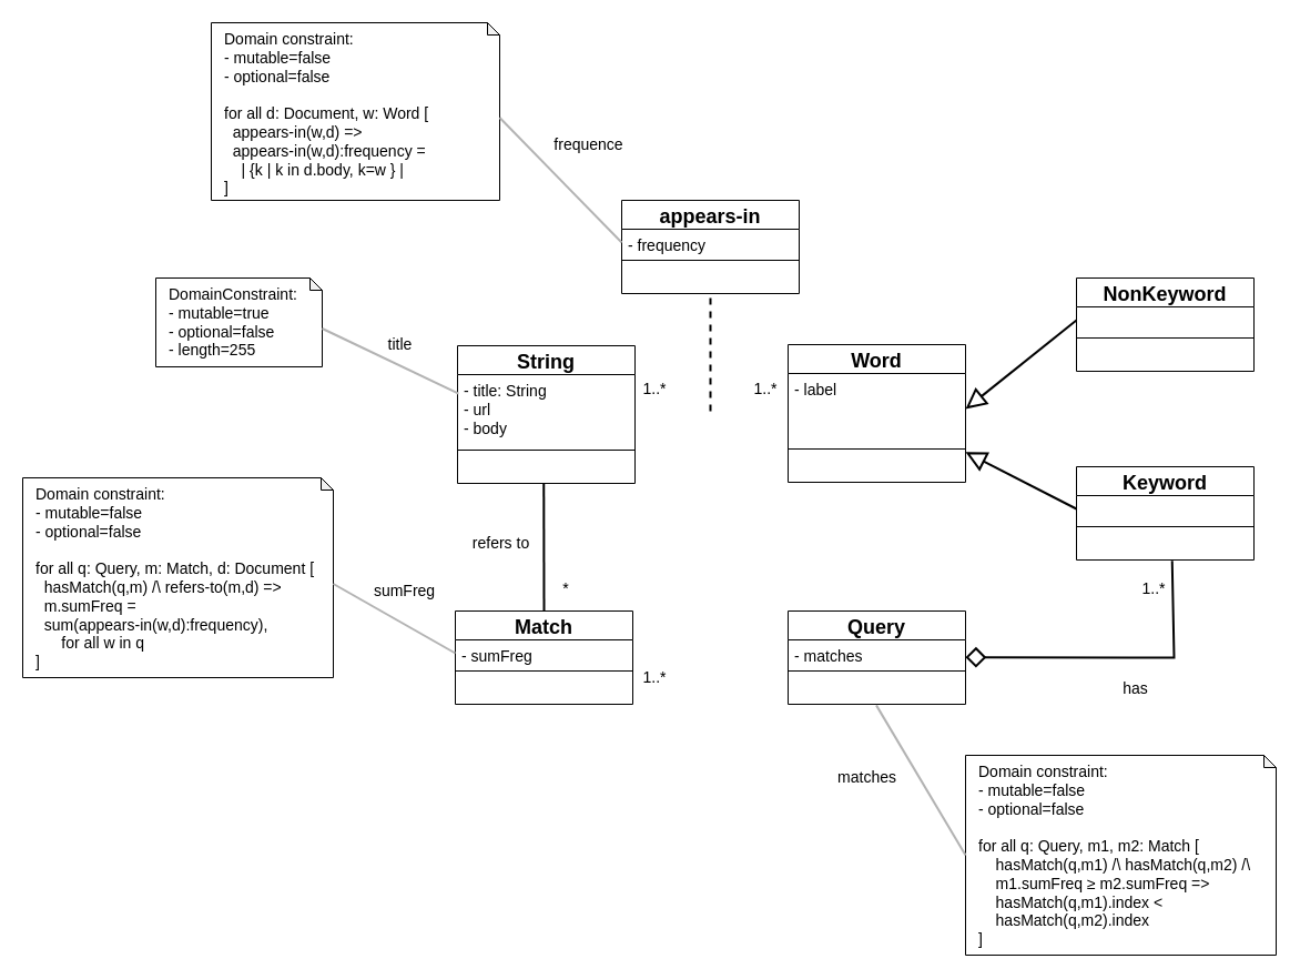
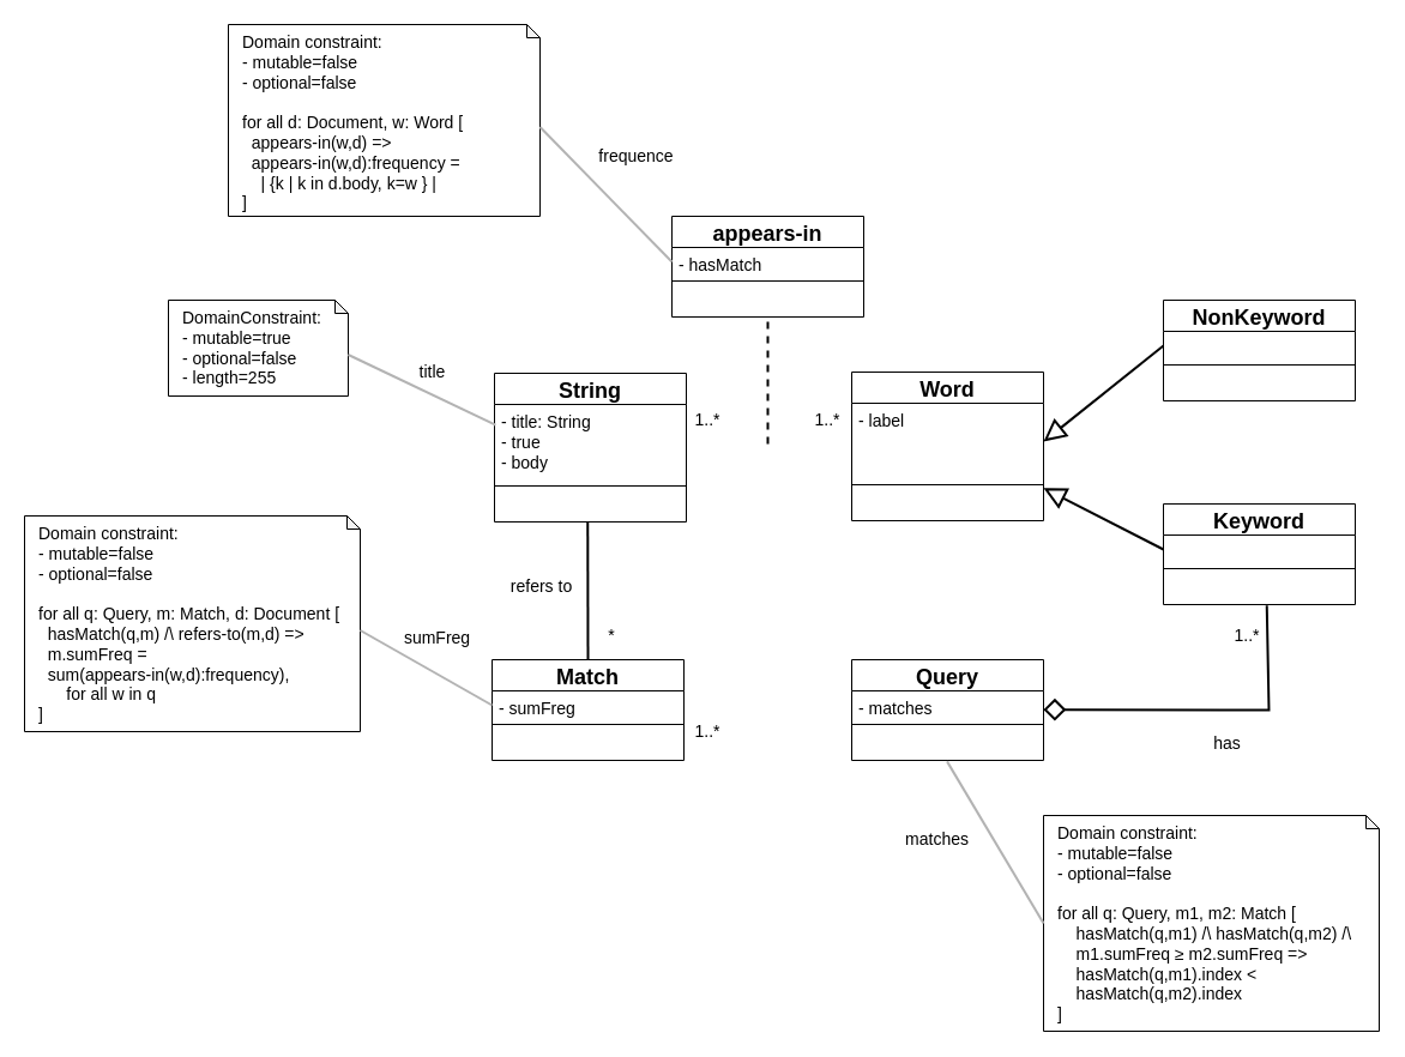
  <mxCell id="0" />
  <mxCell id="1" parent="0" />
  <mxCell id="2" value="String" style="swimlane;fontStyle=1;align=center;verticalAlign=middle;childLayout=stackLayout;horizontal=1;startSize=26;horizontalStack=0;resizeParent=1;resizeParentMax=0;resizeLast=0;collapsible=1;marginBottom=0;fontSize=18;" vertex="1" parent="1"><mxGeometry x="412" y="311" width="160" height="124" as="geometry" /></mxCell>
- <mxCell id="3" value="- title: String&#10;- url&#10;- body&#10;" style="text;strokeColor=none;fillColor=none;align=left;verticalAlign=top;spacingLeft=4;spacingRight=4;overflow=hidden;rotatable=0;points=[[0,0.5],[1,0.5]];portConstraint=eastwest;fontSize=14;" vertex="1" parent="2"><mxGeometry y="26" width="160" height="64" as="geometry" /></mxCell>
+ <mxCell id="3" value="- title: String&#10;- true&#10;- body&#10;" style="text;strokeColor=none;fillColor=none;align=left;verticalAlign=top;spacingLeft=4;spacingRight=4;overflow=hidden;rotatable=0;points=[[0,0.5],[1,0.5]];portConstraint=eastwest;fontSize=14;" vertex="1" parent="2"><mxGeometry y="26" width="160" height="64" as="geometry" /></mxCell>
  <mxCell id="4" value="" style="line;strokeWidth=1;fillColor=none;align=left;verticalAlign=middle;spacingTop=-1;spacingLeft=3;spacingRight=3;rotatable=0;labelPosition=right;points=[];portConstraint=eastwest;" vertex="1" parent="2"><mxGeometry y="90" width="160" height="8" as="geometry" /></mxCell>
  <mxCell id="5" value=" " style="text;strokeColor=none;fillColor=none;align=left;verticalAlign=top;spacingLeft=4;spacingRight=4;overflow=hidden;rotatable=0;points=[[0,0.5],[1,0.5]];portConstraint=eastwest;fontSize=14;" vertex="1" parent="2"><mxGeometry y="98" width="160" height="26" as="geometry" /></mxCell>
  <mxCell id="6" value="Word" style="swimlane;fontStyle=1;align=center;verticalAlign=middle;childLayout=stackLayout;horizontal=1;startSize=26;horizontalStack=0;resizeParent=1;resizeParentMax=0;resizeLast=0;collapsible=1;marginBottom=0;fontSize=18;" vertex="1" parent="1"><mxGeometry x="710" y="310" width="160" height="124" as="geometry" /></mxCell>
  <mxCell id="7" value="- label" style="text;strokeColor=none;fillColor=none;align=left;verticalAlign=top;spacingLeft=4;spacingRight=4;overflow=hidden;rotatable=0;points=[[0,0.5],[1,0.5]];portConstraint=eastwest;fontSize=14;" vertex="1" parent="6"><mxGeometry y="26" width="160" height="64" as="geometry" /></mxCell>
  <mxCell id="8" value="" style="line;strokeWidth=1;fillColor=none;align=left;verticalAlign=middle;spacingTop=-1;spacingLeft=3;spacingRight=3;rotatable=0;labelPosition=right;points=[];portConstraint=eastwest;" vertex="1" parent="6"><mxGeometry y="90" width="160" height="8" as="geometry" /></mxCell>
  <mxCell id="9" value=" " style="text;strokeColor=none;fillColor=none;align=left;verticalAlign=top;spacingLeft=4;spacingRight=4;overflow=hidden;rotatable=0;points=[[0,0.5],[1,0.5]];portConstraint=eastwest;fontSize=14;" vertex="1" parent="6"><mxGeometry y="98" width="160" height="26" as="geometry" /></mxCell>
  <mxCell id="10" value="Query" style="swimlane;fontStyle=1;align=center;verticalAlign=middle;childLayout=stackLayout;horizontal=1;startSize=26;horizontalStack=0;resizeParent=1;resizeParentMax=0;resizeLast=0;collapsible=1;marginBottom=0;fontSize=18;" vertex="1" parent="1"><mxGeometry x="710" y="550" width="160" height="84" as="geometry" /></mxCell>
  <mxCell id="11" value="- matches" style="text;strokeColor=none;fillColor=none;align=left;verticalAlign=top;spacingLeft=4;spacingRight=4;overflow=hidden;rotatable=0;points=[[0,0.5],[1,0.5]];portConstraint=eastwest;fontSize=14;" vertex="1" parent="10"><mxGeometry y="26" width="160" height="24" as="geometry" /></mxCell>
  <mxCell id="12" value="" style="line;strokeWidth=1;fillColor=none;align=left;verticalAlign=middle;spacingTop=-1;spacingLeft=3;spacingRight=3;rotatable=0;labelPosition=right;points=[];portConstraint=eastwest;" vertex="1" parent="10"><mxGeometry y="50" width="160" height="8" as="geometry" /></mxCell>
  <mxCell id="13" value=" " style="text;strokeColor=none;fillColor=none;align=left;verticalAlign=top;spacingLeft=4;spacingRight=4;overflow=hidden;rotatable=0;points=[[0,0.5],[1,0.5]];portConstraint=eastwest;fontSize=14;" vertex="1" parent="10"><mxGeometry y="58" width="160" height="26" as="geometry" /></mxCell>
  <mxCell id="14" value="Match" style="swimlane;fontStyle=1;align=center;verticalAlign=middle;childLayout=stackLayout;horizontal=1;startSize=26;horizontalStack=0;resizeParent=1;resizeParentMax=0;resizeLast=0;collapsible=1;marginBottom=0;fontSize=18;" vertex="1" parent="1"><mxGeometry x="410" y="550" width="160" height="84" as="geometry" /></mxCell>
  <mxCell id="15" value="- sumFreg" style="text;strokeColor=none;fillColor=none;align=left;verticalAlign=top;spacingLeft=4;spacingRight=4;overflow=hidden;rotatable=0;points=[[0,0.5],[1,0.5]];portConstraint=eastwest;fontSize=14;" vertex="1" parent="14"><mxGeometry y="26" width="160" height="24" as="geometry" /></mxCell>
  <mxCell id="16" value="" style="line;strokeWidth=1;fillColor=none;align=left;verticalAlign=middle;spacingTop=-1;spacingLeft=3;spacingRight=3;rotatable=0;labelPosition=right;points=[];portConstraint=eastwest;" vertex="1" parent="14"><mxGeometry y="50" width="160" height="8" as="geometry" /></mxCell>
  <mxCell id="17" value=" " style="text;strokeColor=none;fillColor=none;align=left;verticalAlign=top;spacingLeft=4;spacingRight=4;overflow=hidden;rotatable=0;points=[[0,0.5],[1,0.5]];portConstraint=eastwest;fontSize=14;" vertex="1" parent="14"><mxGeometry y="58" width="160" height="26" as="geometry" /></mxCell>
  <mxCell id="18" value="NonKeyword" style="swimlane;fontStyle=1;align=center;verticalAlign=middle;childLayout=stackLayout;horizontal=1;startSize=26;horizontalStack=0;resizeParent=1;resizeParentMax=0;resizeLast=0;collapsible=1;marginBottom=0;fontSize=18;" vertex="1" parent="1"><mxGeometry x="970" y="250" width="160" height="84" as="geometry" /></mxCell>
  <mxCell id="19" value=" " style="text;strokeColor=none;fillColor=none;align=left;verticalAlign=top;spacingLeft=4;spacingRight=4;overflow=hidden;rotatable=0;points=[[0,0.5],[1,0.5]];portConstraint=eastwest;fontSize=14;" vertex="1" parent="18"><mxGeometry y="26" width="160" height="24" as="geometry" /></mxCell>
  <mxCell id="20" value="" style="line;strokeWidth=1;fillColor=none;align=left;verticalAlign=middle;spacingTop=-1;spacingLeft=3;spacingRight=3;rotatable=0;labelPosition=right;points=[];portConstraint=eastwest;" vertex="1" parent="18"><mxGeometry y="50" width="160" height="8" as="geometry" /></mxCell>
  <mxCell id="21" value=" " style="text;strokeColor=none;fillColor=none;align=left;verticalAlign=top;spacingLeft=4;spacingRight=4;overflow=hidden;rotatable=0;points=[[0,0.5],[1,0.5]];portConstraint=eastwest;fontSize=14;" vertex="1" parent="18"><mxGeometry y="58" width="160" height="26" as="geometry" /></mxCell>
  <mxCell id="22" value="Keyword" style="swimlane;fontStyle=1;align=center;verticalAlign=middle;childLayout=stackLayout;horizontal=1;startSize=26;horizontalStack=0;resizeParent=1;resizeParentMax=0;resizeLast=0;collapsible=1;marginBottom=0;fontSize=18;" vertex="1" parent="1"><mxGeometry x="970" y="420" width="160" height="84" as="geometry" /></mxCell>
  <mxCell id="23" value=" " style="text;strokeColor=none;fillColor=none;align=left;verticalAlign=top;spacingLeft=4;spacingRight=4;overflow=hidden;rotatable=0;points=[[0,0.5],[1,0.5]];portConstraint=eastwest;fontSize=14;" vertex="1" parent="22"><mxGeometry y="26" width="160" height="24" as="geometry" /></mxCell>
  <mxCell id="24" value="" style="line;strokeWidth=1;fillColor=none;align=left;verticalAlign=middle;spacingTop=-1;spacingLeft=3;spacingRight=3;rotatable=0;labelPosition=right;points=[];portConstraint=eastwest;" vertex="1" parent="22"><mxGeometry y="50" width="160" height="8" as="geometry" /></mxCell>
  <mxCell id="25" value=" " style="text;strokeColor=none;fillColor=none;align=left;verticalAlign=top;spacingLeft=4;spacingRight=4;overflow=hidden;rotatable=0;points=[[0,0.5],[1,0.5]];portConstraint=eastwest;fontSize=14;" vertex="1" parent="22"><mxGeometry y="58" width="160" height="26" as="geometry" /></mxCell>
  <mxCell id="26" style="edgeStyle=none;rounded=0;orthogonalLoop=1;jettySize=auto;html=1;exitX=0;exitY=0.5;exitDx=0;exitDy=0;entryX=1;entryY=0.5;entryDx=0;entryDy=0;fontSize=14;endArrow=block;endFill=0;endSize=14;strokeWidth=2;" edge="1" parent="1" source="19" target="7"><mxGeometry relative="1" as="geometry" /></mxCell>
  <mxCell id="27" style="edgeStyle=none;rounded=0;orthogonalLoop=1;jettySize=auto;html=1;exitX=0;exitY=0.5;exitDx=0;exitDy=0;entryX=1;entryY=-0.046;entryDx=0;entryDy=0;fontSize=14;endArrow=block;endFill=0;endSize=14;strokeWidth=2;entryPerimeter=0;" edge="1" parent="1" source="23" target="9"><mxGeometry relative="1" as="geometry"><mxPoint x="980" y="298" as="sourcePoint" /><mxPoint x="880" y="378" as="targetPoint" /></mxGeometry></mxCell>
  <mxCell id="28" value="refers to" style="edgeStyle=none;rounded=0;orthogonalLoop=1;jettySize=auto;html=1;exitX=0.486;exitY=1.015;exitDx=0;exitDy=0;entryX=0.5;entryY=0;entryDx=0;entryDy=0;fontSize=14;endArrow=none;endFill=0;endSize=14;strokeWidth=2;exitPerimeter=0;" edge="1" parent="1" source="5" target="14"><mxGeometry x="-0.051" y="-39" relative="1" as="geometry"><mxPoint x="720" y="598" as="sourcePoint" /><mxPoint x="580" y="598" as="targetPoint" /><mxPoint as="offset" /></mxGeometry></mxCell>
  <mxCell id="29" value="has" style="edgeStyle=none;rounded=0;orthogonalLoop=1;jettySize=auto;html=1;entryX=1;entryY=0.5;entryDx=0;entryDy=0;fontSize=14;endArrow=diamond;endFill=0;endSize=14;strokeWidth=2;exitX=0.539;exitY=1.028;exitDx=0;exitDy=0;exitPerimeter=0;startArrow=none;startFill=0;" edge="1" parent="1" source="25"><mxGeometry x="-0.114" y="28" relative="1" as="geometry"><mxPoint x="1050" y="500" as="sourcePoint" /><mxPoint x="870" y="591.66" as="targetPoint" /><Array as="points"><mxPoint x="1058" y="592" /></Array><mxPoint as="offset" /></mxGeometry></mxCell>
  <mxCell id="30" value="&lt;div&gt;DomainConstraint:&lt;br&gt;&lt;/div&gt;&lt;div&gt;- mutable=true&lt;/div&gt;&lt;div&gt;- optional=false&lt;/div&gt;&lt;div&gt;- length=255&lt;br&gt;&lt;/div&gt;" style="shape=note;whiteSpace=wrap;html=1;backgroundOutline=1;darkOpacity=0.05;fontSize=14;size=11;align=left;verticalAlign=top;spacingLeft=10;" vertex="1" parent="1"><mxGeometry x="140" y="250" width="150" height="80" as="geometry" /></mxCell>
  <mxCell id="31" value="title" style="edgeStyle=none;rounded=0;orthogonalLoop=1;jettySize=auto;html=1;exitX=0;exitY=0;exitDx=150;exitDy=45.5;entryX=0.006;entryY=0.269;entryDx=0;entryDy=0;fontSize=14;endArrow=none;endFill=0;endSize=14;strokeWidth=2;exitPerimeter=0;entryPerimeter=0;strokeColor=#B3B3B3;" edge="1" parent="1" source="30" target="3"><mxGeometry x="0.019" y="17" relative="1" as="geometry"><mxPoint x="290" y="305.39" as="sourcePoint" /><mxPoint x="290.24" y="420" as="targetPoint" /><mxPoint as="offset" /></mxGeometry></mxCell>
  <mxCell id="32" value="1..*" style="text;html=1;strokeColor=none;fillColor=none;align=center;verticalAlign=middle;whiteSpace=wrap;rounded=0;fontSize=14;" vertex="1" parent="1"><mxGeometry x="680" y="340" width="20" height="20" as="geometry" /></mxCell>
  <mxCell id="33" value="1..*" style="text;html=1;strokeColor=none;fillColor=none;align=center;verticalAlign=middle;whiteSpace=wrap;rounded=0;fontSize=14;" vertex="1" parent="1"><mxGeometry x="580" y="340" width="20" height="20" as="geometry" /></mxCell>
  <mxCell id="34" value="*" style="text;html=1;strokeColor=none;fillColor=none;align=center;verticalAlign=middle;whiteSpace=wrap;rounded=0;fontSize=14;" vertex="1" parent="1"><mxGeometry x="500" y="520" width="20" height="20" as="geometry" /></mxCell>
  <mxCell id="35" value="1..*" style="text;html=1;strokeColor=none;fillColor=none;align=center;verticalAlign=middle;whiteSpace=wrap;rounded=0;fontSize=14;" vertex="1" parent="1"><mxGeometry x="580" y="600" width="20" height="20" as="geometry" /></mxCell>
  <mxCell id="36" value="1..*" style="text;html=1;strokeColor=none;fillColor=none;align=center;verticalAlign=middle;whiteSpace=wrap;rounded=0;fontSize=14;" vertex="1" parent="1"><mxGeometry x="1030" y="520" width="20" height="20" as="geometry" /></mxCell>
  <mxCell id="37" value="appears-in" style="swimlane;fontStyle=1;align=center;verticalAlign=middle;childLayout=stackLayout;horizontal=1;startSize=26;horizontalStack=0;resizeParent=1;resizeParentMax=0;resizeLast=0;collapsible=1;marginBottom=0;fontSize=18;" vertex="1" parent="1"><mxGeometry x="560" y="180" width="160" height="84" as="geometry" /></mxCell>
- <mxCell id="38" value="- frequency" style="text;strokeColor=none;fillColor=none;align=left;verticalAlign=top;spacingLeft=4;spacingRight=4;overflow=hidden;rotatable=0;points=[[0,0.5],[1,0.5]];portConstraint=eastwest;fontSize=14;" vertex="1" parent="37"><mxGeometry y="26" width="160" height="24" as="geometry" /></mxCell>
+ <mxCell id="38" value="- hasMatch" style="text;strokeColor=none;fillColor=none;align=left;verticalAlign=top;spacingLeft=4;spacingRight=4;overflow=hidden;rotatable=0;points=[[0,0.5],[1,0.5]];portConstraint=eastwest;fontSize=14;" vertex="1" parent="37"><mxGeometry y="26" width="160" height="24" as="geometry" /></mxCell>
  <mxCell id="39" value="" style="line;strokeWidth=1;fillColor=none;align=left;verticalAlign=middle;spacingTop=-1;spacingLeft=3;spacingRight=3;rotatable=0;labelPosition=right;points=[];portConstraint=eastwest;" vertex="1" parent="37"><mxGeometry y="50" width="160" height="8" as="geometry" /></mxCell>
  <mxCell id="40" value=" " style="text;strokeColor=none;fillColor=none;align=left;verticalAlign=top;spacingLeft=4;spacingRight=4;overflow=hidden;rotatable=0;points=[[0,0.5],[1,0.5]];portConstraint=eastwest;fontSize=14;" vertex="1" parent="37"><mxGeometry y="58" width="160" height="26" as="geometry" /></mxCell>
  <mxCell id="41" value="" style="edgeStyle=none;rounded=0;orthogonalLoop=1;jettySize=auto;html=1;fontSize=14;endArrow=none;endFill=0;endSize=14;strokeWidth=2;dashed=1;" edge="1" parent="1" target="40"><mxGeometry y="-22" relative="1" as="geometry"><mxPoint x="640" y="370" as="sourcePoint" /><mxPoint x="720" y="378" as="targetPoint" /><mxPoint as="offset" /></mxGeometry></mxCell>
  <mxCell id="42" value="&lt;div&gt;Domain constraint:&lt;/div&gt;&lt;div&gt;- mutable=false&lt;/div&gt;&lt;div&gt;- optional=false&lt;/div&gt;&lt;div&gt;&lt;br&gt;&lt;/div&gt;&lt;div&gt;for all d: Document, w: Word [&lt;br&gt;&amp;nbsp; appears-in(w,d) =&amp;gt; &lt;br&gt;&amp;nbsp; appears-in(w,d):frequency = &lt;br&gt;&amp;nbsp;&amp;nbsp;&amp;nbsp; | {k | k in d.body, k=w } |&lt;br&gt;]&lt;br&gt;&lt;/div&gt;" style="shape=note;whiteSpace=wrap;html=1;backgroundOutline=1;darkOpacity=0.05;fontSize=14;size=11;align=left;verticalAlign=top;spacingLeft=10;" vertex="1" parent="1"><mxGeometry x="190" y="20" width="260" height="160" as="geometry" /></mxCell>
  <mxCell id="43" value="frequence" style="edgeStyle=none;rounded=0;orthogonalLoop=1;jettySize=auto;html=1;entryX=0;entryY=0.5;entryDx=0;entryDy=0;fontSize=14;endArrow=none;endFill=0;endSize=14;strokeWidth=2;exitX=0;exitY=0;exitDx=260;exitDy=85.5;exitPerimeter=0;strokeColor=#B3B3B3;" edge="1" parent="1" source="42" target="38"><mxGeometry x="-0.066" y="40" relative="1" as="geometry"><mxPoint x="480" y="160" as="sourcePoint" /><mxPoint x="612.96" y="188.716" as="targetPoint" /><mxPoint as="offset" /></mxGeometry></mxCell>
  <mxCell id="44" value="&lt;div&gt;Domain constraint:&lt;/div&gt;&lt;div&gt;- mutable=false&lt;/div&gt;&lt;div&gt;- optional=false&lt;/div&gt;&lt;div&gt;&lt;br&gt;&lt;/div&gt;for all q: Query, m: Match, d: Document [ &lt;br&gt;&amp;nbsp; hasMatch(q,m) /\ refers-to(m,d) =&amp;gt; &lt;br&gt;&amp;nbsp; m.sumFreq = &lt;br&gt;&amp;nbsp; sum(appears-in(w,d):frequency),&lt;br&gt;&amp;nbsp;&amp;nbsp;&amp;nbsp;&amp;nbsp;&amp;nbsp; for all w in q &lt;br&gt;]" style="shape=note;whiteSpace=wrap;html=1;backgroundOutline=1;darkOpacity=0.05;fontSize=14;size=11;align=left;verticalAlign=top;spacingLeft=10;" vertex="1" parent="1"><mxGeometry x="20" y="430" width="280" height="180" as="geometry" /></mxCell>
  <mxCell id="45" value="sumFreg" style="edgeStyle=none;rounded=0;orthogonalLoop=1;jettySize=auto;html=1;entryX=0;entryY=0.5;entryDx=0;entryDy=0;fontSize=14;endArrow=none;endFill=0;endSize=14;strokeWidth=2;exitX=0;exitY=0;exitDx=280;exitDy=95.5;exitPerimeter=0;strokeColor=#B3B3B3;" edge="1" parent="1" source="44" target="15"><mxGeometry x="-0.064" y="26" relative="1" as="geometry"><mxPoint x="320" y="620" as="sourcePoint" /><mxPoint x="430" y="732.5" as="targetPoint" /><mxPoint as="offset" /></mxGeometry></mxCell>
  <mxCell id="46" value="&lt;div&gt;Domain constraint:&lt;/div&gt;&lt;div&gt;- mutable=false&lt;/div&gt;&lt;div&gt;- optional=false&lt;/div&gt;&lt;div&gt;&lt;br&gt;&lt;/div&gt;for all q: Query, m1, m2: Match [&lt;br&gt;&amp;nbsp;&amp;nbsp; &amp;nbsp;hasMatch(q,m1) /\ hasMatch(q,m2) /\&lt;br&gt;&amp;nbsp;&amp;nbsp; &amp;nbsp;m1.sumFreq ≥ m2.sumFreq =&amp;gt; &lt;br&gt;&amp;nbsp;&amp;nbsp;&amp;nbsp; hasMatch(q,m1).index &amp;lt;&lt;br&gt;&amp;nbsp;&amp;nbsp;&amp;nbsp; hasMatch(q,m2).index &amp;nbsp;&amp;nbsp;&amp;nbsp; &lt;br&gt;]" style="shape=note;whiteSpace=wrap;html=1;backgroundOutline=1;darkOpacity=0.05;fontSize=14;size=11;align=left;verticalAlign=top;spacingLeft=10;" vertex="1" parent="1"><mxGeometry x="870" y="680" width="280" height="180" as="geometry" /></mxCell>
  <mxCell id="47" value="matches" style="edgeStyle=none;rounded=0;orthogonalLoop=1;jettySize=auto;html=1;entryX=0;entryY=0.5;entryDx=0;entryDy=0;fontSize=14;endArrow=none;endFill=0;endSize=14;strokeWidth=2;exitX=0.497;exitY=1.034;exitDx=0;exitDy=0;exitPerimeter=0;strokeColor=#B3B3B3;entryPerimeter=0;" edge="1" parent="1" source="13" target="46"><mxGeometry x="-0.35" y="-42" relative="1" as="geometry"><mxPoint x="310" y="535.5" as="sourcePoint" /><mxPoint x="420" y="598" as="targetPoint" /><mxPoint x="1" as="offset" /></mxGeometry></mxCell>
